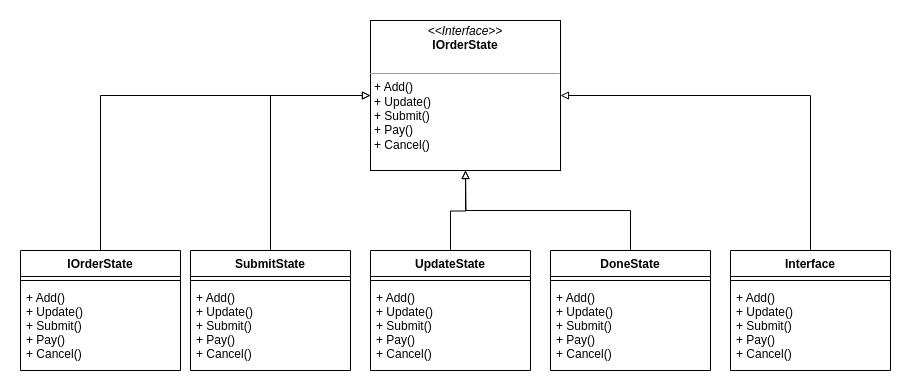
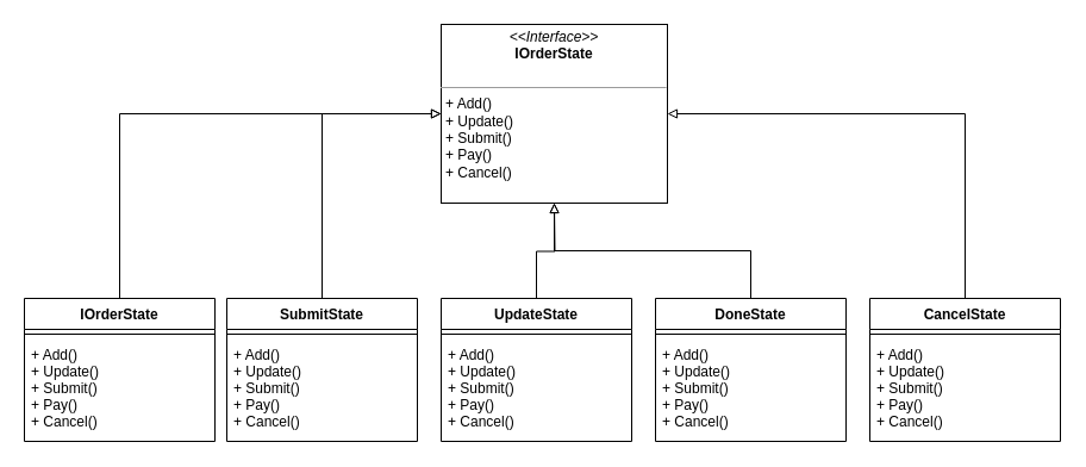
  <mxCell id="0" />
  <mxCell id="1" parent="0" />
  <mxCell id="2" value="&lt;p style=&quot;margin:0px;margin-top:4px;text-align:center;&quot;&gt;&lt;i&gt;&amp;lt;&amp;lt;Interface&amp;gt;&amp;gt;&lt;/i&gt;&lt;br&gt;&lt;b&gt;IOrderState&lt;/b&gt;&lt;/p&gt;&lt;p style=&quot;margin:0px;margin-left:4px;&quot;&gt;&lt;br&gt;&lt;/p&gt;&lt;hr size=&quot;1&quot;&gt;&lt;p style=&quot;margin:0px;margin-left:4px;&quot;&gt;&lt;span style=&quot;background-color: initial;&quot;&gt;+ Add()&lt;/span&gt;&lt;/p&gt;&lt;p style=&quot;margin:0px;margin-left:4px;&quot;&gt;&lt;span style=&quot;background-color: initial;&quot;&gt;+ Update()&lt;/span&gt;&lt;/p&gt;&lt;p style=&quot;margin:0px;margin-left:4px;&quot;&gt;&lt;span style=&quot;background-color: initial;&quot;&gt;+ Submit()&lt;/span&gt;&lt;/p&gt;&lt;p style=&quot;margin:0px;margin-left:4px;&quot;&gt;+ Pay()&lt;/p&gt;&lt;p style=&quot;margin:0px;margin-left:4px;&quot;&gt;+ Cancel()&lt;/p&gt;" style="verticalAlign=top;align=left;overflow=fill;fontSize=12;fontFamily=Helvetica;html=1;" vertex="1" parent="1"><mxGeometry x="370" y="20" width="190" height="150" as="geometry" /></mxCell>
  <mxCell id="3" style="edgeStyle=orthogonalEdgeStyle;rounded=0;orthogonalLoop=1;jettySize=auto;html=1;entryX=0;entryY=0.5;entryDx=0;entryDy=0;endArrow=block;endFill=0;" edge="1" parent="1" source="4" target="2"><mxGeometry relative="1" as="geometry"><Array as="points"><mxPoint x="100" y="95" /></Array></mxGeometry></mxCell>
  <mxCell id="4" value="IOrderState" style="swimlane;fontStyle=1;align=center;verticalAlign=top;childLayout=stackLayout;horizontal=1;startSize=26;horizontalStack=0;resizeParent=1;resizeParentMax=0;resizeLast=0;collapsible=1;marginBottom=0;" vertex="1" parent="1"><mxGeometry x="20" y="250" width="160" height="120" as="geometry" /></mxCell>
  <mxCell id="5" value="" style="line;strokeWidth=1;fillColor=none;align=left;verticalAlign=middle;spacingTop=-1;spacingLeft=3;spacingRight=3;rotatable=0;labelPosition=right;points=[];portConstraint=eastwest;strokeColor=inherit;" vertex="1" parent="4"><mxGeometry y="26" width="160" height="8" as="geometry" /></mxCell>
  <mxCell id="6" value="+ Add()&#10;+ Update()&#10;+ Submit()&#10;+ Pay()&#10;+ Cancel()" style="text;strokeColor=none;fillColor=none;align=left;verticalAlign=top;spacingLeft=4;spacingRight=4;overflow=hidden;rotatable=0;points=[[0,0.5],[1,0.5]];portConstraint=eastwest;" vertex="1" parent="4"><mxGeometry y="34" width="160" height="86" as="geometry" /></mxCell>
  <mxCell id="7" style="edgeStyle=orthogonalEdgeStyle;rounded=0;orthogonalLoop=1;jettySize=auto;html=1;entryX=0;entryY=0.5;entryDx=0;entryDy=0;endArrow=block;endFill=0;" edge="1" parent="1" source="8" target="2"><mxGeometry relative="1" as="geometry"><Array as="points"><mxPoint x="270" y="95" /></Array></mxGeometry></mxCell>
  <mxCell id="8" value="SubmitState" style="swimlane;fontStyle=1;align=center;verticalAlign=top;childLayout=stackLayout;horizontal=1;startSize=26;horizontalStack=0;resizeParent=1;resizeParentMax=0;resizeLast=0;collapsible=1;marginBottom=0;" vertex="1" parent="1"><mxGeometry x="190" y="250" width="160" height="120" as="geometry" /></mxCell>
  <mxCell id="9" value="" style="line;strokeWidth=1;fillColor=none;align=left;verticalAlign=middle;spacingTop=-1;spacingLeft=3;spacingRight=3;rotatable=0;labelPosition=right;points=[];portConstraint=eastwest;strokeColor=inherit;" vertex="1" parent="8"><mxGeometry y="26" width="160" height="8" as="geometry" /></mxCell>
  <mxCell id="10" value="+ Add()&#10;+ Update()&#10;+ Submit()&#10;+ Pay()&#10;+ Cancel()" style="text;strokeColor=none;fillColor=none;align=left;verticalAlign=top;spacingLeft=4;spacingRight=4;overflow=hidden;rotatable=0;points=[[0,0.5],[1,0.5]];portConstraint=eastwest;" vertex="1" parent="8"><mxGeometry y="34" width="160" height="86" as="geometry" /></mxCell>
  <mxCell id="11" style="edgeStyle=orthogonalEdgeStyle;rounded=0;orthogonalLoop=1;jettySize=auto;html=1;endArrow=block;endFill=0;" edge="1" parent="1" source="12"><mxGeometry relative="1" as="geometry"><mxPoint x="465" y="170" as="targetPoint" /></mxGeometry></mxCell>
  <mxCell id="12" value="UpdateState" style="swimlane;fontStyle=1;align=center;verticalAlign=top;childLayout=stackLayout;horizontal=1;startSize=26;horizontalStack=0;resizeParent=1;resizeParentMax=0;resizeLast=0;collapsible=1;marginBottom=0;" vertex="1" parent="1"><mxGeometry x="370" y="250" width="160" height="120" as="geometry" /></mxCell>
  <mxCell id="13" value="" style="line;strokeWidth=1;fillColor=none;align=left;verticalAlign=middle;spacingTop=-1;spacingLeft=3;spacingRight=3;rotatable=0;labelPosition=right;points=[];portConstraint=eastwest;strokeColor=inherit;" vertex="1" parent="12"><mxGeometry y="26" width="160" height="8" as="geometry" /></mxCell>
  <mxCell id="14" value="+ Add()&#10;+ Update()&#10;+ Submit()&#10;+ Pay()&#10;+ Cancel()" style="text;strokeColor=none;fillColor=none;align=left;verticalAlign=top;spacingLeft=4;spacingRight=4;overflow=hidden;rotatable=0;points=[[0,0.5],[1,0.5]];portConstraint=eastwest;" vertex="1" parent="12"><mxGeometry y="34" width="160" height="86" as="geometry" /></mxCell>
  <mxCell id="15" style="edgeStyle=orthogonalEdgeStyle;rounded=0;orthogonalLoop=1;jettySize=auto;html=1;entryX=0.5;entryY=1;entryDx=0;entryDy=0;endArrow=block;endFill=0;" edge="1" parent="1" source="16" target="2"><mxGeometry relative="1" as="geometry" /></mxCell>
  <mxCell id="16" value="DoneState" style="swimlane;fontStyle=1;align=center;verticalAlign=top;childLayout=stackLayout;horizontal=1;startSize=26;horizontalStack=0;resizeParent=1;resizeParentMax=0;resizeLast=0;collapsible=1;marginBottom=0;" vertex="1" parent="1"><mxGeometry x="550" y="250" width="160" height="120" as="geometry" /></mxCell>
  <mxCell id="17" value="" style="line;strokeWidth=1;fillColor=none;align=left;verticalAlign=middle;spacingTop=-1;spacingLeft=3;spacingRight=3;rotatable=0;labelPosition=right;points=[];portConstraint=eastwest;strokeColor=inherit;" vertex="1" parent="16"><mxGeometry y="26" width="160" height="8" as="geometry" /></mxCell>
  <mxCell id="18" value="+ Add()&#10;+ Update()&#10;+ Submit()&#10;+ Pay()&#10;+ Cancel()" style="text;strokeColor=none;fillColor=none;align=left;verticalAlign=top;spacingLeft=4;spacingRight=4;overflow=hidden;rotatable=0;points=[[0,0.5],[1,0.5]];portConstraint=eastwest;" vertex="1" parent="16"><mxGeometry y="34" width="160" height="86" as="geometry" /></mxCell>
  <mxCell id="19" style="edgeStyle=orthogonalEdgeStyle;rounded=0;orthogonalLoop=1;jettySize=auto;html=1;exitX=0.5;exitY=0;exitDx=0;exitDy=0;entryX=1;entryY=0.5;entryDx=0;entryDy=0;endArrow=block;endFill=0;" edge="1" parent="1" source="20" target="2"><mxGeometry relative="1" as="geometry" /></mxCell>
- <mxCell id="20" value="Interface" style="swimlane;fontStyle=1;align=center;verticalAlign=top;childLayout=stackLayout;horizontal=1;startSize=26;horizontalStack=0;resizeParent=1;resizeParentMax=0;resizeLast=0;collapsible=1;marginBottom=0;" vertex="1" parent="1"><mxGeometry x="730" y="250" width="160" height="120" as="geometry" /></mxCell>
+ <mxCell id="20" value="CancelState" style="swimlane;fontStyle=1;align=center;verticalAlign=top;childLayout=stackLayout;horizontal=1;startSize=26;horizontalStack=0;resizeParent=1;resizeParentMax=0;resizeLast=0;collapsible=1;marginBottom=0;" vertex="1" parent="1"><mxGeometry x="730" y="250" width="160" height="120" as="geometry" /></mxCell>
  <mxCell id="21" value="" style="line;strokeWidth=1;fillColor=none;align=left;verticalAlign=middle;spacingTop=-1;spacingLeft=3;spacingRight=3;rotatable=0;labelPosition=right;points=[];portConstraint=eastwest;strokeColor=inherit;" vertex="1" parent="20"><mxGeometry y="26" width="160" height="8" as="geometry" /></mxCell>
  <mxCell id="22" value="+ Add()&#10;+ Update()&#10;+ Submit()&#10;+ Pay()&#10;+ Cancel()" style="text;strokeColor=none;fillColor=none;align=left;verticalAlign=top;spacingLeft=4;spacingRight=4;overflow=hidden;rotatable=0;points=[[0,0.5],[1,0.5]];portConstraint=eastwest;" vertex="1" parent="20"><mxGeometry y="34" width="160" height="86" as="geometry" /></mxCell>
